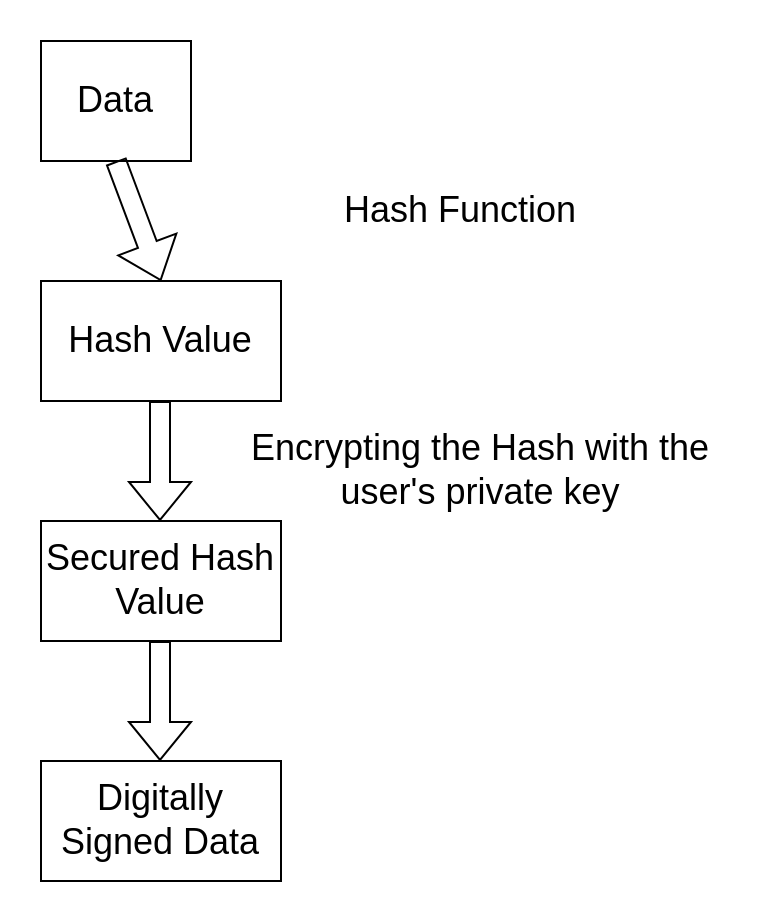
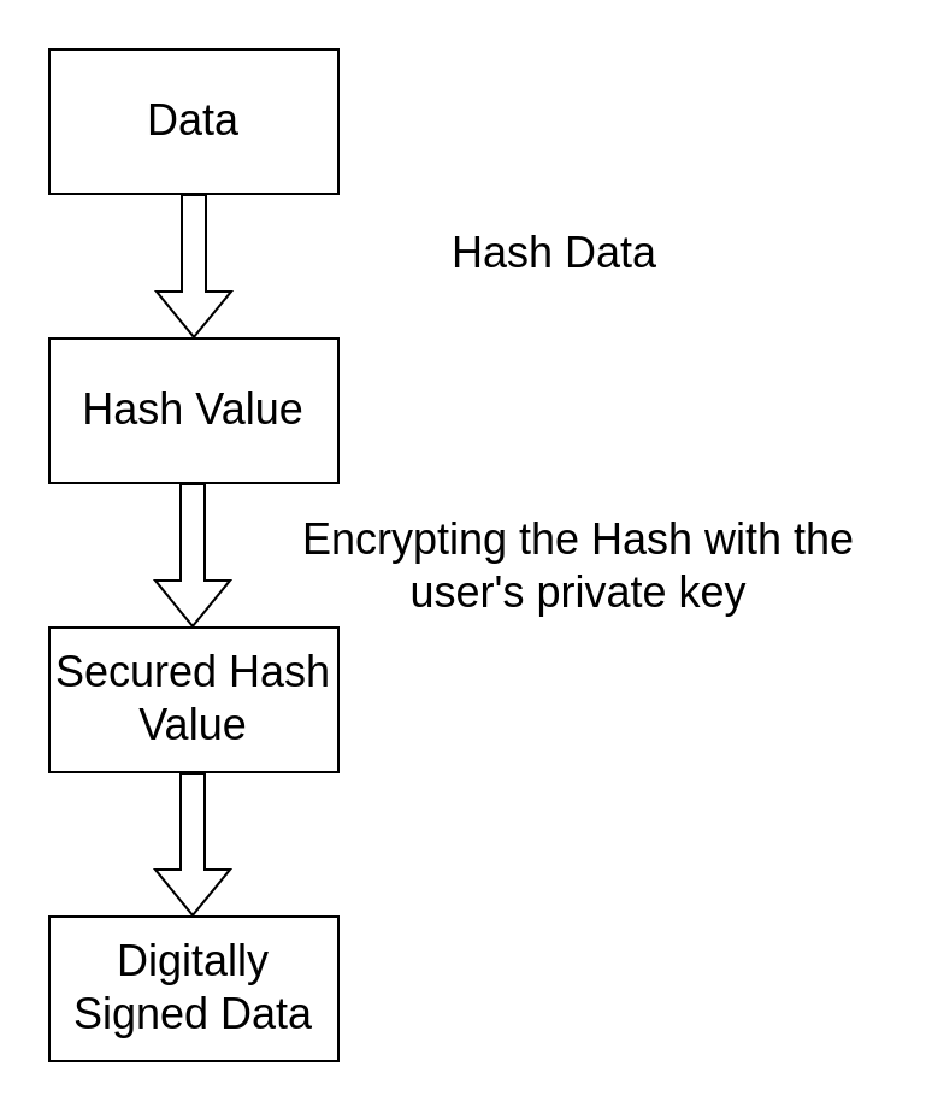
  <mxCell id="0" />
  <mxCell id="1" parent="0" />
- <mxCell id="2" value="&lt;font style=&quot;font-size: 18px;&quot;&gt;Data&lt;/font&gt;" style="rounded=0;whiteSpace=wrap;html=1;" vertex="1" parent="1"><mxGeometry x="20" y="20" width="75" height="60" as="geometry" /></mxCell>
+ <mxCell id="2" value="&lt;font style=&quot;font-size: 18px;&quot;&gt;Data&lt;/font&gt;" style="rounded=0;whiteSpace=wrap;html=1;" vertex="1" parent="1"><mxGeometry x="20" y="20" width="120" height="60" as="geometry" /></mxCell>
  <mxCell id="3" value="&lt;font style=&quot;font-size: 18px;&quot;&gt;Hash Value&lt;br&gt;&lt;/font&gt;" style="rounded=0;whiteSpace=wrap;html=1;" vertex="1" parent="1"><mxGeometry x="20" y="140" width="120" height="60" as="geometry" /></mxCell>
  <mxCell id="4" value="&lt;font style=&quot;font-size: 18px;&quot;&gt;Secured Hash Value&lt;br&gt;&lt;/font&gt;" style="rounded=0;whiteSpace=wrap;html=1;" vertex="1" parent="1"><mxGeometry x="20" y="260" width="120" height="60" as="geometry" /></mxCell>
  <mxCell id="5" value="&lt;font style=&quot;font-size: 18px;&quot;&gt;Digitally Signed Data&lt;br&gt;&lt;/font&gt;" style="rounded=0;whiteSpace=wrap;html=1;" vertex="1" parent="1"><mxGeometry x="20" y="380" width="120" height="60" as="geometry" /></mxCell>
  <mxCell id="6" value="" style="shape=flexArrow;endArrow=classic;html=1;rounded=0;fontSize=18;exitX=0.5;exitY=1;exitDx=0;exitDy=0;entryX=0.5;entryY=0;entryDx=0;entryDy=0;" edge="1" parent="1" source="2" target="3"><mxGeometry width="50" height="50" relative="1" as="geometry"><mxPoint x="160" y="120" as="sourcePoint" /><mxPoint x="210" y="70" as="targetPoint" /></mxGeometry></mxCell>
  <mxCell id="7" value="" style="shape=flexArrow;endArrow=classic;html=1;rounded=0;fontSize=18;exitX=0.5;exitY=1;exitDx=0;exitDy=0;entryX=0.5;entryY=0;entryDx=0;entryDy=0;" edge="1" parent="1"><mxGeometry width="50" height="50" relative="1" as="geometry"><mxPoint x="79.5" y="200" as="sourcePoint" /><mxPoint x="79.5" y="260" as="targetPoint" /></mxGeometry></mxCell>
  <mxCell id="8" value="" style="shape=flexArrow;endArrow=classic;html=1;rounded=0;fontSize=18;exitX=0.5;exitY=1;exitDx=0;exitDy=0;entryX=0.5;entryY=0;entryDx=0;entryDy=0;" edge="1" parent="1"><mxGeometry width="50" height="50" relative="1" as="geometry"><mxPoint x="79.5" y="320" as="sourcePoint" /><mxPoint x="79.5" y="380" as="targetPoint" /></mxGeometry></mxCell>
- <mxCell id="9" value="Hash Function" style="text;html=1;strokeColor=none;fillColor=none;align=center;verticalAlign=middle;whiteSpace=wrap;rounded=0;fontSize=18;" vertex="1" parent="1"><mxGeometry x="155" y="90" width="150" height="30" as="geometry" /></mxCell>
+ <mxCell id="9" value="Hash Data" style="text;html=1;strokeColor=none;fillColor=none;align=center;verticalAlign=middle;whiteSpace=wrap;rounded=0;fontSize=18;" vertex="1" parent="1"><mxGeometry x="155" y="90" width="150" height="30" as="geometry" /></mxCell>
  <mxCell id="10" value="Encrypting the Hash with the user's private key" style="text;html=1;strokeColor=none;fillColor=none;align=center;verticalAlign=middle;whiteSpace=wrap;rounded=0;fontSize=18;" vertex="1" parent="1"><mxGeometry x="115" y="220" width="250" height="30" as="geometry" /></mxCell>
